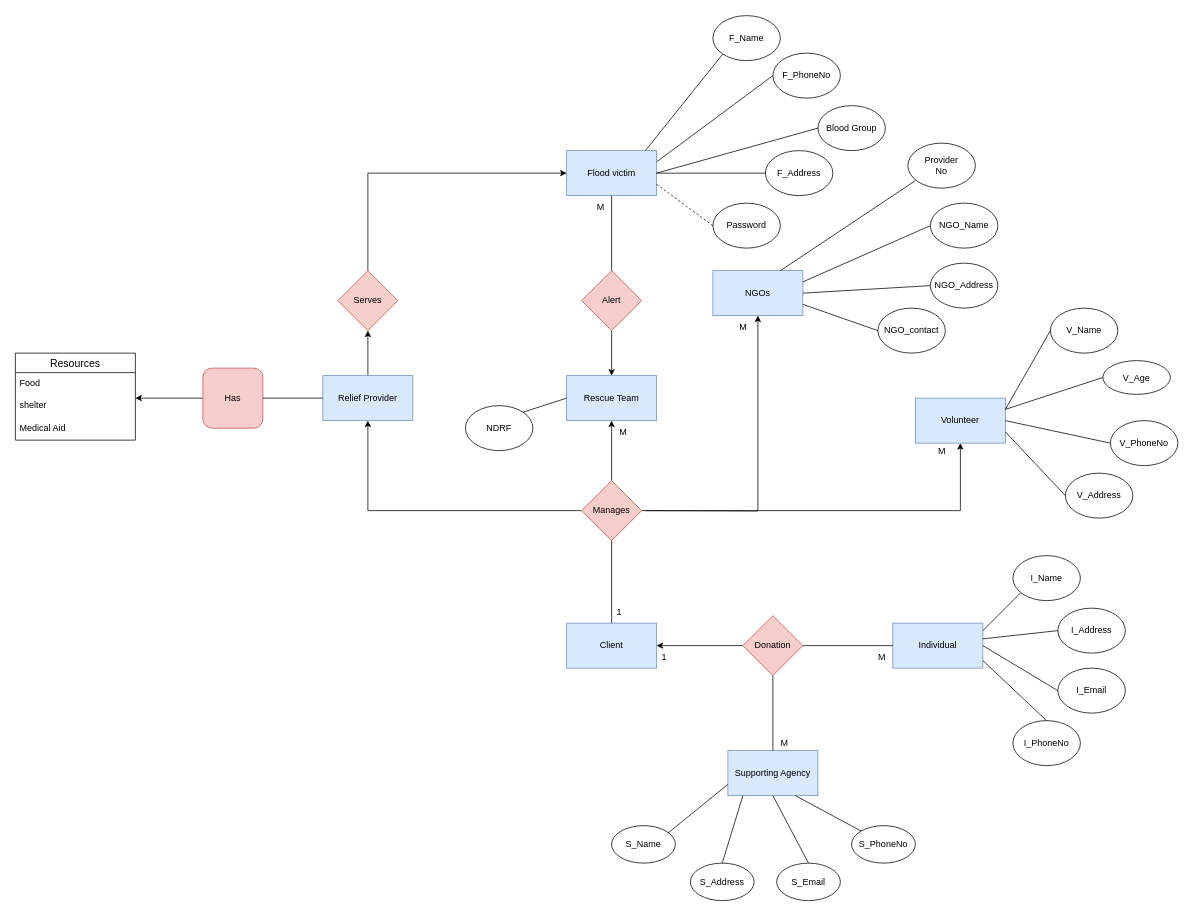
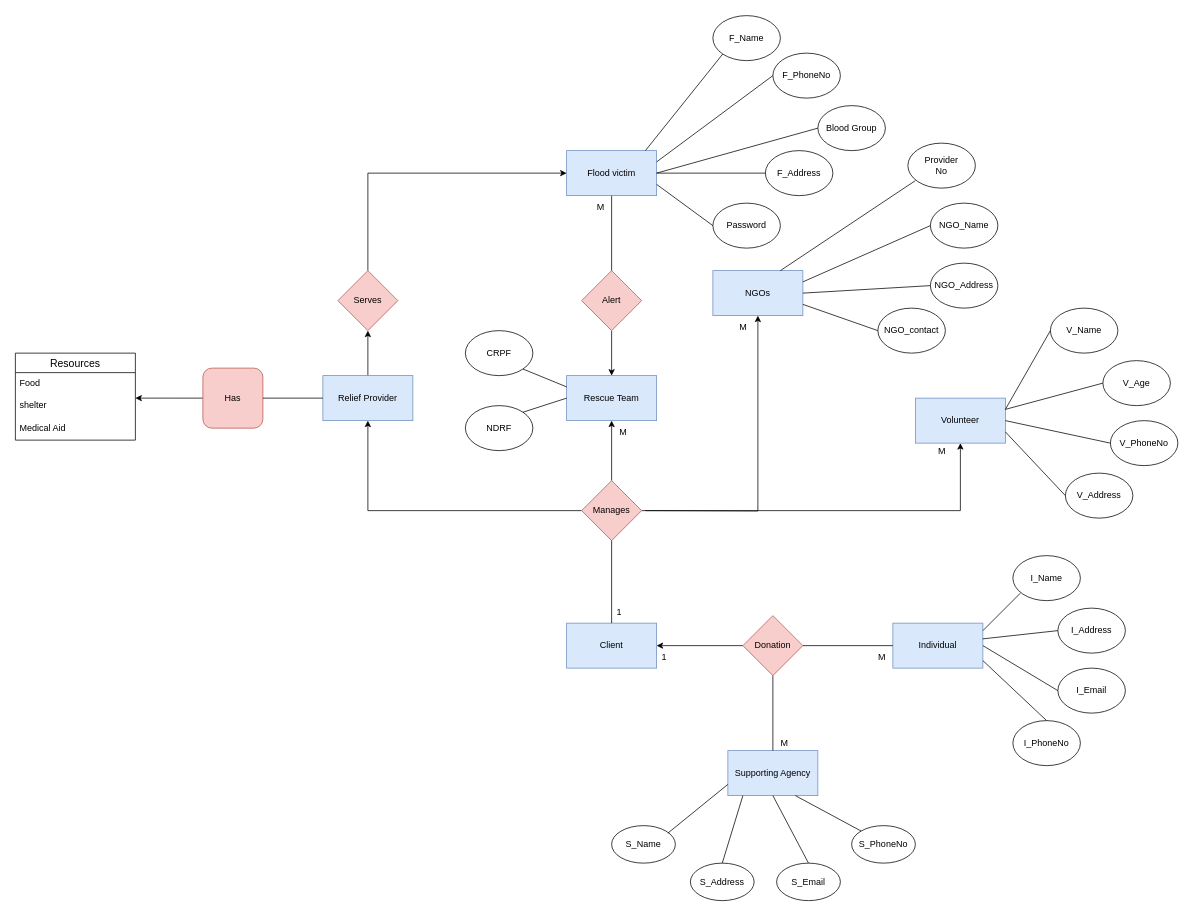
  <mxCell id="0" />
  <mxCell id="1" parent="0" />
  <mxCell id="2" value="Client" style="rounded=0;whiteSpace=wrap;html=1;fillColor=#dae8fc;strokeColor=#6c8ebf;" vertex="1" parent="1"><mxGeometry x="755" y="830" width="120" height="60" as="geometry" /></mxCell>
  <mxCell id="3" value="Flood victim" style="rounded=0;whiteSpace=wrap;html=1;fillColor=#dae8fc;strokeColor=#6c8ebf;" vertex="1" parent="1"><mxGeometry x="755" y="200" width="120" height="60" as="geometry" /></mxCell>
  <mxCell id="4" style="edgeStyle=orthogonalEdgeStyle;rounded=0;orthogonalLoop=1;jettySize=auto;html=1;exitX=0.5;exitY=0;exitDx=0;exitDy=0;entryX=0.5;entryY=1;entryDx=0;entryDy=0;" edge="1" parent="1" source="5" target="14"><mxGeometry relative="1" as="geometry" /></mxCell>
  <mxCell id="5" value="Relief Provider" style="rounded=0;whiteSpace=wrap;html=1;fillColor=#dae8fc;strokeColor=#6c8ebf;" vertex="1" parent="1"><mxGeometry x="430" y="500" width="120" height="60" as="geometry" /></mxCell>
  <mxCell id="6" value="Volunteer" style="rounded=0;whiteSpace=wrap;html=1;fillColor=#dae8fc;strokeColor=#6c8ebf;" vertex="1" parent="1"><mxGeometry x="1220" y="530" width="120" height="60" as="geometry" /></mxCell>
  <mxCell id="7" value="" style="edgeStyle=orthogonalEdgeStyle;rounded=0;orthogonalLoop=1;jettySize=auto;html=1;" edge="1" parent="1" target="17"><mxGeometry relative="1" as="geometry"><mxPoint x="860" y="680" as="sourcePoint" /></mxGeometry></mxCell>
  <mxCell id="8" value="Rescue Team" style="rounded=0;whiteSpace=wrap;html=1;fillColor=#dae8fc;strokeColor=#6c8ebf;" vertex="1" parent="1"><mxGeometry x="755" y="500" width="120" height="60" as="geometry" /></mxCell>
  <mxCell id="9" style="edgeStyle=orthogonalEdgeStyle;rounded=0;orthogonalLoop=1;jettySize=auto;html=1;exitX=0.5;exitY=0;exitDx=0;exitDy=0;entryX=0.5;entryY=1;entryDx=0;entryDy=0;" edge="1" parent="1" source="12" target="8"><mxGeometry relative="1" as="geometry" /></mxCell>
  <mxCell id="10" style="edgeStyle=orthogonalEdgeStyle;rounded=0;orthogonalLoop=1;jettySize=auto;html=1;exitX=0;exitY=0.5;exitDx=0;exitDy=0;entryX=0.5;entryY=1;entryDx=0;entryDy=0;" edge="1" parent="1" source="12" target="5"><mxGeometry relative="1" as="geometry" /></mxCell>
  <mxCell id="11" style="edgeStyle=orthogonalEdgeStyle;rounded=0;orthogonalLoop=1;jettySize=auto;html=1;exitX=1;exitY=0.5;exitDx=0;exitDy=0;entryX=0.5;entryY=1;entryDx=0;entryDy=0;" edge="1" parent="1" source="12" target="6"><mxGeometry relative="1" as="geometry" /></mxCell>
  <mxCell id="12" value="Manages" style="rhombus;whiteSpace=wrap;html=1;fillColor=#f8cecc;strokeColor=#b85450;" vertex="1" parent="1"><mxGeometry x="775" y="640" width="80" height="80" as="geometry" /></mxCell>
  <mxCell id="13" style="edgeStyle=orthogonalEdgeStyle;rounded=0;orthogonalLoop=1;jettySize=auto;html=1;exitX=0.5;exitY=0;exitDx=0;exitDy=0;entryX=0;entryY=0.5;entryDx=0;entryDy=0;" edge="1" parent="1" source="14" target="3"><mxGeometry relative="1" as="geometry" /></mxCell>
  <mxCell id="14" value="Serves" style="rhombus;whiteSpace=wrap;html=1;fillColor=#f8cecc;strokeColor=#b85450;" vertex="1" parent="1"><mxGeometry x="450" y="360" width="80" height="80" as="geometry" /></mxCell>
  <mxCell id="15" style="edgeStyle=orthogonalEdgeStyle;rounded=0;orthogonalLoop=1;jettySize=auto;html=1;exitX=0.5;exitY=1;exitDx=0;exitDy=0;entryX=0.5;entryY=0;entryDx=0;entryDy=0;" edge="1" parent="1" source="16" target="8"><mxGeometry relative="1" as="geometry" /></mxCell>
  <mxCell id="16" value="Alert" style="rhombus;whiteSpace=wrap;html=1;fillColor=#f8cecc;strokeColor=#b85450;" vertex="1" parent="1"><mxGeometry x="775" y="360" width="80" height="80" as="geometry" /></mxCell>
  <mxCell id="17" value="NGOs" style="whiteSpace=wrap;html=1;fillColor=#dae8fc;strokeColor=#6c8ebf;rounded=0;" vertex="1" parent="1"><mxGeometry x="950" y="360" width="120" height="60" as="geometry" /></mxCell>
  <mxCell id="18" value="F_Name" style="ellipse;whiteSpace=wrap;html=1;" vertex="1" parent="1"><mxGeometry x="950" y="20" width="90" height="60" as="geometry" /></mxCell>
  <mxCell id="19" value="F_PhoneNo" style="ellipse;whiteSpace=wrap;html=1;" vertex="1" parent="1"><mxGeometry x="1030" y="70" width="90" height="60" as="geometry" /></mxCell>
  <mxCell id="20" value="F_Address" style="ellipse;whiteSpace=wrap;html=1;" vertex="1" parent="1"><mxGeometry x="1020" y="200" width="90" height="60" as="geometry" /></mxCell>
  <mxCell id="21" value="Password" style="ellipse;whiteSpace=wrap;html=1;" vertex="1" parent="1"><mxGeometry x="950" width="90" height="60" as="geometry" y="270" /></mxCell>
  <mxCell id="22" value="" style="endArrow=none;html=1;rounded=0;entryX=0;entryY=1;entryDx=0;entryDy=0;" edge="1" parent="1" target="18"><mxGeometry width="50" height="50" relative="1" as="geometry"><mxPoint x="860" y="200" as="sourcePoint" /><mxPoint x="910" y="150" as="targetPoint" /></mxGeometry></mxCell>
  <mxCell id="23" value="" style="endArrow=none;html=1;rounded=0;entryX=0;entryY=0.5;entryDx=0;entryDy=0;exitX=1;exitY=0.25;exitDx=0;exitDy=0;" edge="1" parent="1" source="3" target="19"><mxGeometry width="50" height="50" relative="1" as="geometry"><mxPoint x="870" y="210" as="sourcePoint" /><mxPoint x="973.038" y="101.118" as="targetPoint" /></mxGeometry></mxCell>
  <mxCell id="24" value="" style="endArrow=none;html=1;rounded=0;entryX=0;entryY=0.5;entryDx=0;entryDy=0;exitX=1;exitY=0.5;exitDx=0;exitDy=0;" edge="1" parent="1" source="3" target="20"><mxGeometry width="50" height="50" relative="1" as="geometry"><mxPoint x="885" y="225" as="sourcePoint" /><mxPoint x="1030" y="140" as="targetPoint" /></mxGeometry></mxCell>
- <mxCell id="25" value="" style="endArrow=none;html=1;rounded=0;entryX=0;entryY=0.5;entryDx=0;entryDy=0;exitX=1;exitY=0.75;exitDx=0;exitDy=0;dashed=1;" edge="1" parent="1" source="3" target="21"><mxGeometry width="50" height="50" relative="1" as="geometry"><mxPoint x="885" y="240" as="sourcePoint" /><mxPoint x="1030" y="220" as="targetPoint" /></mxGeometry></mxCell>
+ <mxCell id="25" value="" style="endArrow=none;html=1;rounded=0;entryX=0;entryY=0.5;entryDx=0;entryDy=0;exitX=1;exitY=0.75;exitDx=0;exitDy=0;" edge="1" parent="1" source="3" target="21"><mxGeometry width="50" height="50" relative="1" as="geometry"><mxPoint x="885" y="240" as="sourcePoint" /><mxPoint x="1030" y="220" as="targetPoint" /></mxGeometry></mxCell>
  <mxCell id="26" value="NGO_Name" style="ellipse;whiteSpace=wrap;html=1;" vertex="1" parent="1"><mxGeometry x="1240" width="90" height="60" as="geometry" y="270" /></mxCell>
  <mxCell id="27" value="NGO_Address" style="ellipse;whiteSpace=wrap;html=1;" vertex="1" parent="1"><mxGeometry x="1240" y="350" width="90" height="60" as="geometry" /></mxCell>
  <mxCell id="28" value="NGO_contact" style="ellipse;whiteSpace=wrap;html=1;" vertex="1" parent="1"><mxGeometry x="1170" y="410" width="90" height="60" as="geometry" /></mxCell>
  <mxCell id="29" value="" style="endArrow=none;html=1;rounded=0;entryX=0;entryY=0.5;entryDx=0;entryDy=0;exitX=1;exitY=0.25;exitDx=0;exitDy=0;" edge="1" parent="1" source="17" target="26"><mxGeometry width="50" height="50" relative="1" as="geometry"><mxPoint x="1070" y="370" as="sourcePoint" /><mxPoint x="1120" y="320" as="targetPoint" /></mxGeometry></mxCell>
  <mxCell id="30" value="" style="endArrow=none;html=1;rounded=0;entryX=0;entryY=0.5;entryDx=0;entryDy=0;exitX=1;exitY=0.5;exitDx=0;exitDy=0;" edge="1" parent="1" source="17" target="27"><mxGeometry width="50" height="50" relative="1" as="geometry"><mxPoint x="1080" y="385" as="sourcePoint" /><mxPoint x="1170" y="290" as="targetPoint" /></mxGeometry></mxCell>
  <mxCell id="31" value="" style="endArrow=none;html=1;rounded=0;entryX=0;entryY=0.5;entryDx=0;entryDy=0;exitX=1;exitY=0.75;exitDx=0;exitDy=0;" edge="1" parent="1" source="17" target="28"><mxGeometry width="50" height="50" relative="1" as="geometry"><mxPoint x="1080" y="400" as="sourcePoint" /><mxPoint x="1220" y="370" as="targetPoint" /></mxGeometry></mxCell>
  <mxCell id="32" value="V_Name" style="ellipse;whiteSpace=wrap;html=1;" vertex="1" parent="1"><mxGeometry x="1400" y="410" width="90" height="60" as="geometry" /></mxCell>
  <mxCell id="33" value="V_PhoneNo" style="ellipse;whiteSpace=wrap;html=1;" vertex="1" parent="1"><mxGeometry x="1480" y="560" width="90" height="60" as="geometry" /></mxCell>
  <mxCell id="34" value="V_Address" style="ellipse;whiteSpace=wrap;html=1;" vertex="1" parent="1"><mxGeometry x="1420" y="630" width="90" height="60" as="geometry" /></mxCell>
  <mxCell id="35" value="Blood Group" style="ellipse;whiteSpace=wrap;html=1;" vertex="1" parent="1"><mxGeometry x="1090" y="140" width="90" height="60" as="geometry" /></mxCell>
  <mxCell id="36" value="" style="endArrow=none;html=1;rounded=0;entryX=0;entryY=0.5;entryDx=0;entryDy=0;exitX=1;exitY=0.5;exitDx=0;exitDy=0;" edge="1" parent="1" source="3" target="35"><mxGeometry width="50" height="50" relative="1" as="geometry"><mxPoint x="880" y="230" as="sourcePoint" /><mxPoint x="1030" y="240" as="targetPoint" /></mxGeometry></mxCell>
  <mxCell id="37" value="" style="endArrow=none;html=1;rounded=0;entryX=0;entryY=0.5;entryDx=0;entryDy=0;exitX=1;exitY=0.25;exitDx=0;exitDy=0;" edge="1" parent="1" source="6" target="32"><mxGeometry width="50" height="50" relative="1" as="geometry"><mxPoint x="1340" y="540" as="sourcePoint" /><mxPoint x="1390" y="490" as="targetPoint" /></mxGeometry></mxCell>
  <mxCell id="38" value="" style="endArrow=none;html=1;rounded=0;entryX=0;entryY=0.5;entryDx=0;entryDy=0;exitX=1;exitY=0.5;exitDx=0;exitDy=0;" edge="1" parent="1" source="6" target="33"><mxGeometry width="50" height="50" relative="1" as="geometry"><mxPoint x="1350" y="555" as="sourcePoint" /><mxPoint x="1430" y="490" as="targetPoint" /></mxGeometry></mxCell>
  <mxCell id="39" value="" style="endArrow=none;html=1;rounded=0;entryX=0;entryY=0.5;entryDx=0;entryDy=0;exitX=1;exitY=0.75;exitDx=0;exitDy=0;" edge="1" parent="1" source="6" target="34"><mxGeometry width="50" height="50" relative="1" as="geometry"><mxPoint x="1350" y="570" as="sourcePoint" /><mxPoint x="1470" y="570" as="targetPoint" /></mxGeometry></mxCell>
- <mxCell id="40" value="V_Age" style="ellipse;whiteSpace=wrap;html=1;" vertex="1" parent="1"><mxGeometry x="1470" y="480" width="90" height="45" as="geometry" /></mxCell>
+ <mxCell id="40" value="V_Age" style="ellipse;whiteSpace=wrap;html=1;" vertex="1" parent="1"><mxGeometry x="1470" y="480" width="90" height="60" as="geometry" /></mxCell>
  <mxCell id="41" value="" style="endArrow=none;html=1;rounded=0;entryX=0;entryY=0.5;entryDx=0;entryDy=0;exitX=1;exitY=0.25;exitDx=0;exitDy=0;" edge="1" parent="1" source="6" target="40"><mxGeometry width="50" height="50" relative="1" as="geometry"><mxPoint x="1350" y="555" as="sourcePoint" /><mxPoint x="1410" y="450" as="targetPoint" /></mxGeometry></mxCell>
  <mxCell id="42" value="Supporting Agency" style="rounded=0;whiteSpace=wrap;html=1;fillColor=#dae8fc;strokeColor=#6c8ebf;" vertex="1" parent="1"><mxGeometry x="970" y="1000" width="120" height="60" as="geometry" /></mxCell>
+ <mxCell id="43" value="CRPF" style="ellipse;whiteSpace=wrap;html=1;" vertex="1" parent="1"><mxGeometry x="620" y="440" width="90" height="60" as="geometry" /></mxCell>
  <mxCell id="44" value="NDRF" style="ellipse;whiteSpace=wrap;html=1;" vertex="1" parent="1"><mxGeometry x="620" y="540" width="90" height="60" as="geometry" /></mxCell>
+ <mxCell id="45" value="" style="endArrow=none;html=1;rounded=0;entryX=1;entryY=1;entryDx=0;entryDy=0;exitX=0;exitY=0.25;exitDx=0;exitDy=0;" edge="1" parent="1" source="8" target="43"><mxGeometry width="50" height="50" relative="1" as="geometry"><mxPoint x="690" y="530" as="sourcePoint" /><mxPoint x="740" y="480" as="targetPoint" /></mxGeometry></mxCell>
  <mxCell id="46" value="" style="endArrow=none;html=1;rounded=0;entryX=1;entryY=0;entryDx=0;entryDy=0;exitX=0;exitY=0.5;exitDx=0;exitDy=0;" edge="1" parent="1" source="8" target="44"><mxGeometry width="50" height="50" relative="1" as="geometry"><mxPoint x="765" y="525" as="sourcePoint" /><mxPoint x="706.962" y="501.118" as="targetPoint" /></mxGeometry></mxCell>
  <mxCell id="47" style="edgeStyle=orthogonalEdgeStyle;rounded=0;orthogonalLoop=1;jettySize=auto;html=1;exitX=0;exitY=0.5;exitDx=0;exitDy=0;entryX=1;entryY=0.133;entryDx=0;entryDy=0;entryPerimeter=0;" edge="1" parent="1" source="48" target="51"><mxGeometry relative="1" as="geometry" /></mxCell>
  <mxCell id="48" value="Has" style="whiteSpace=wrap;html=1;fillColor=#f8cecc;strokeColor=#b85450;rounded=1;" vertex="1" parent="1"><mxGeometry x="270" y="490" width="80" height="80" as="geometry" /></mxCell>
  <mxCell id="49" value="Resources" style="swimlane;fontStyle=0;childLayout=stackLayout;horizontal=1;startSize=26;horizontalStack=0;resizeParent=1;resizeParentMax=0;resizeLast=0;collapsible=1;marginBottom=0;align=center;fontSize=14;" vertex="1" parent="1"><mxGeometry x="20" y="470" width="160" height="116" as="geometry" /></mxCell>
  <mxCell id="50" value="Food" style="text;strokeColor=none;fillColor=none;spacingLeft=4;spacingRight=4;overflow=hidden;rotatable=0;points=[[0,0.5],[1,0.5]];portConstraint=eastwest;fontSize=12;" vertex="1" parent="49"><mxGeometry y="26" width="160" height="30" as="geometry" /></mxCell>
  <mxCell id="51" value="shelter" style="text;strokeColor=none;fillColor=none;spacingLeft=4;spacingRight=4;overflow=hidden;rotatable=0;points=[[0,0.5],[1,0.5]];portConstraint=eastwest;fontSize=12;" vertex="1" parent="49"><mxGeometry y="56" width="160" height="30" as="geometry" /></mxCell>
  <mxCell id="52" value="Medical Aid" style="text;strokeColor=none;fillColor=none;spacingLeft=4;spacingRight=4;overflow=hidden;rotatable=0;points=[[0,0.5],[1,0.5]];portConstraint=eastwest;fontSize=12;" vertex="1" parent="49"><mxGeometry y="86" width="160" height="30" as="geometry" /></mxCell>
  <mxCell id="53" style="edgeStyle=orthogonalEdgeStyle;rounded=0;orthogonalLoop=1;jettySize=auto;html=1;exitX=0;exitY=0.5;exitDx=0;exitDy=0;entryX=1;entryY=0.5;entryDx=0;entryDy=0;" edge="1" parent="1" source="54" target="2"><mxGeometry relative="1" as="geometry" /></mxCell>
  <mxCell id="54" value="Donation" style="rhombus;whiteSpace=wrap;html=1;fillColor=#f8cecc;strokeColor=#b85450;" vertex="1" parent="1"><mxGeometry x="990" y="820" width="80" height="80" as="geometry" /></mxCell>
  <mxCell id="55" value="Individual" style="rounded=0;whiteSpace=wrap;html=1;fillColor=#dae8fc;strokeColor=#6c8ebf;" vertex="1" parent="1"><mxGeometry x="1190" y="830" width="120" height="60" as="geometry" /></mxCell>
  <mxCell id="56" value="" style="endArrow=none;html=1;rounded=0;entryX=0.5;entryY=1;entryDx=0;entryDy=0;exitX=0.5;exitY=0;exitDx=0;exitDy=0;" edge="1" parent="1" source="16" target="3"><mxGeometry width="50" height="50" relative="1" as="geometry"><mxPoint x="870" y="440" as="sourcePoint" /><mxPoint x="920" y="390" as="targetPoint" /></mxGeometry></mxCell>
  <mxCell id="57" value="" style="endArrow=none;html=1;rounded=0;exitX=0.5;exitY=0;exitDx=0;exitDy=0;entryX=0.5;entryY=1;entryDx=0;entryDy=0;" edge="1" parent="1" source="42" target="54"><mxGeometry width="50" height="50" relative="1" as="geometry"><mxPoint x="1090" y="920" as="sourcePoint" /><mxPoint x="1140" y="870" as="targetPoint" /></mxGeometry></mxCell>
  <mxCell id="58" value="" style="endArrow=none;html=1;rounded=0;entryX=0;entryY=0.5;entryDx=0;entryDy=0;" edge="1" parent="1" source="54" target="55"><mxGeometry width="50" height="50" relative="1" as="geometry"><mxPoint x="1090" y="920" as="sourcePoint" /><mxPoint x="1140" y="870" as="targetPoint" /></mxGeometry></mxCell>
  <mxCell id="59" value="Provider&lt;br&gt;No" style="ellipse;whiteSpace=wrap;html=1;" vertex="1" parent="1"><mxGeometry x="1210" y="190" width="90" height="60" as="geometry" /></mxCell>
  <mxCell id="60" value="" style="endArrow=none;html=1;rounded=0;entryX=0;entryY=0.5;entryDx=0;entryDy=0;exitX=0.75;exitY=0;exitDx=0;exitDy=0;" edge="1" parent="1" source="17"><mxGeometry width="50" height="50" relative="1" as="geometry"><mxPoint x="1050" y="315" as="sourcePoint" /><mxPoint x="1220" y="240" as="targetPoint" /></mxGeometry></mxCell>
  <mxCell id="61" value="I_Name" style="ellipse;whiteSpace=wrap;html=1;" vertex="1" parent="1"><mxGeometry x="1350" y="740" width="90" height="60" as="geometry" /></mxCell>
  <mxCell id="62" value="I_Address" style="ellipse;whiteSpace=wrap;html=1;" vertex="1" parent="1"><mxGeometry x="1410" y="810" width="90" height="60" as="geometry" /></mxCell>
  <mxCell id="63" value="I_Email" style="ellipse;whiteSpace=wrap;html=1;" vertex="1" parent="1"><mxGeometry x="1410" y="890" width="90" height="60" as="geometry" /></mxCell>
  <mxCell id="64" value="I_PhoneNo" style="ellipse;whiteSpace=wrap;html=1;" vertex="1" parent="1"><mxGeometry x="1350" y="960" width="90" height="60" as="geometry" /></mxCell>
  <mxCell id="65" value="" style="endArrow=none;html=1;rounded=0;" edge="1" parent="1"><mxGeometry width="50" height="50" relative="1" as="geometry"><mxPoint x="1310" y="840" as="sourcePoint" /><mxPoint x="1360" y="790" as="targetPoint" /></mxGeometry></mxCell>
  <mxCell id="66" value="" style="endArrow=none;html=1;rounded=0;entryX=0;entryY=0.5;entryDx=0;entryDy=0;exitX=0.997;exitY=0.35;exitDx=0;exitDy=0;exitPerimeter=0;" edge="1" parent="1" source="55" target="62"><mxGeometry width="50" height="50" relative="1" as="geometry"><mxPoint x="1320" y="850" as="sourcePoint" /><mxPoint x="1370" y="800" as="targetPoint" /></mxGeometry></mxCell>
  <mxCell id="67" value="" style="endArrow=none;html=1;rounded=0;entryX=0;entryY=0.5;entryDx=0;entryDy=0;" edge="1" parent="1" target="63"><mxGeometry width="50" height="50" relative="1" as="geometry"><mxPoint x="1310" y="860" as="sourcePoint" /><mxPoint x="1410.36" y="859" as="targetPoint" /></mxGeometry></mxCell>
  <mxCell id="68" value="" style="endArrow=none;html=1;rounded=0;entryX=0.5;entryY=0;entryDx=0;entryDy=0;" edge="1" parent="1" target="64"><mxGeometry width="50" height="50" relative="1" as="geometry"><mxPoint x="1310" y="880" as="sourcePoint" /><mxPoint x="1410" y="940" as="targetPoint" /></mxGeometry></mxCell>
  <mxCell id="69" value="S_Name" style="ellipse;whiteSpace=wrap;html=1;" vertex="1" parent="1"><mxGeometry x="815" y="1100" width="85" height="50" as="geometry" /></mxCell>
  <mxCell id="70" value="S_Address" style="ellipse;whiteSpace=wrap;html=1;" vertex="1" parent="1"><mxGeometry x="920" y="1150" width="85" height="50" as="geometry" /></mxCell>
  <mxCell id="71" value="S_Email" style="ellipse;whiteSpace=wrap;html=1;" vertex="1" parent="1"><mxGeometry x="1035" y="1150" width="85" height="50" as="geometry" /></mxCell>
  <mxCell id="72" value="S_PhoneNo" style="ellipse;whiteSpace=wrap;html=1;" vertex="1" parent="1"><mxGeometry x="1135" y="1100" width="85" height="50" as="geometry" /></mxCell>
  <mxCell id="73" value="" style="endArrow=none;html=1;rounded=0;entryX=0;entryY=0.75;entryDx=0;entryDy=0;" edge="1" parent="1" target="42"><mxGeometry width="50" height="50" relative="1" as="geometry"><mxPoint x="890" y="1110" as="sourcePoint" /><mxPoint x="940" y="1060" as="targetPoint" /></mxGeometry></mxCell>
  <mxCell id="74" value="" style="endArrow=none;html=1;rounded=0;entryX=0;entryY=0.75;entryDx=0;entryDy=0;exitX=0.5;exitY=0;exitDx=0;exitDy=0;" edge="1" parent="1" source="70"><mxGeometry width="50" height="50" relative="1" as="geometry"><mxPoint x="910" y="1125" as="sourcePoint" /><mxPoint x="990" y="1060" as="targetPoint" /></mxGeometry></mxCell>
  <mxCell id="75" value="" style="endArrow=none;html=1;rounded=0;entryX=0.5;entryY=1;entryDx=0;entryDy=0;exitX=0.5;exitY=0;exitDx=0;exitDy=0;" edge="1" parent="1" source="71" target="42"><mxGeometry width="50" height="50" relative="1" as="geometry"><mxPoint x="910" y="1130" as="sourcePoint" /><mxPoint x="990" y="1065" as="targetPoint" /></mxGeometry></mxCell>
  <mxCell id="76" value="" style="endArrow=none;html=1;rounded=0;entryX=0.75;entryY=1;entryDx=0;entryDy=0;exitX=0;exitY=0;exitDx=0;exitDy=0;" edge="1" parent="1" source="72" target="42"><mxGeometry width="50" height="50" relative="1" as="geometry"><mxPoint x="920" y="1140" as="sourcePoint" /><mxPoint x="1000" y="1075" as="targetPoint" /></mxGeometry></mxCell>
  <mxCell id="77" value="M" style="text;html=1;resizable=0;autosize=1;align=center;verticalAlign=middle;points=[];fillColor=none;strokeColor=none;rounded=0;" vertex="1" parent="1"><mxGeometry x="1030" y="975" width="30" height="30" as="geometry" /></mxCell>
  <mxCell id="78" value="1" style="text;html=1;resizable=0;autosize=1;align=center;verticalAlign=middle;points=[];fillColor=none;strokeColor=none;rounded=0;" vertex="1" parent="1"><mxGeometry x="870" y="860" width="30" height="30" as="geometry" /></mxCell>
  <mxCell id="79" value="M" style="text;html=1;resizable=0;autosize=1;align=center;verticalAlign=middle;points=[];fillColor=none;strokeColor=none;rounded=0;" vertex="1" parent="1"><mxGeometry x="1160" y="860" width="30" height="30" as="geometry" /></mxCell>
  <mxCell id="80" value="" style="endArrow=none;html=1;rounded=0;entryX=0.5;entryY=1;entryDx=0;entryDy=0;" edge="1" parent="1" source="2" target="12"><mxGeometry width="50" height="50" relative="1" as="geometry"><mxPoint x="770" y="710" as="sourcePoint" /><mxPoint x="820" y="660" as="targetPoint" /></mxGeometry></mxCell>
  <mxCell id="81" value="1" style="text;html=1;resizable=0;autosize=1;align=center;verticalAlign=middle;points=[];fillColor=none;strokeColor=none;rounded=0;" vertex="1" parent="1"><mxGeometry x="810" y="800" width="30" height="30" as="geometry" /></mxCell>
  <mxCell id="82" value="M" style="text;html=1;resizable=0;autosize=1;align=center;verticalAlign=middle;points=[];fillColor=none;strokeColor=none;rounded=0;" vertex="1" parent="1"><mxGeometry x="975" y="420" width="30" height="30" as="geometry" /></mxCell>
  <mxCell id="83" value="M" style="text;html=1;resizable=0;autosize=1;align=center;verticalAlign=middle;points=[];fillColor=none;strokeColor=none;rounded=0;" vertex="1" parent="1"><mxGeometry x="815" y="560" width="30" height="30" as="geometry" /></mxCell>
  <mxCell id="84" value="M" style="text;html=1;resizable=0;autosize=1;align=center;verticalAlign=middle;points=[];fillColor=none;strokeColor=none;rounded=0;" vertex="1" parent="1"><mxGeometry x="785" y="260" width="30" height="30" as="geometry" /></mxCell>
  <mxCell id="85" value="M" style="text;html=1;resizable=0;autosize=1;align=center;verticalAlign=middle;points=[];fillColor=none;strokeColor=none;rounded=0;" vertex="1" parent="1"><mxGeometry x="1240" y="586" width="30" height="30" as="geometry" /></mxCell>
  <mxCell id="86" value="" style="endArrow=none;html=1;rounded=0;exitX=1;exitY=0.5;exitDx=0;exitDy=0;" edge="1" parent="1" source="48" target="5"><mxGeometry relative="1" as="geometry"><mxPoint x="290" y="620" as="sourcePoint" /><mxPoint x="450" y="620" as="targetPoint" /></mxGeometry></mxCell>
